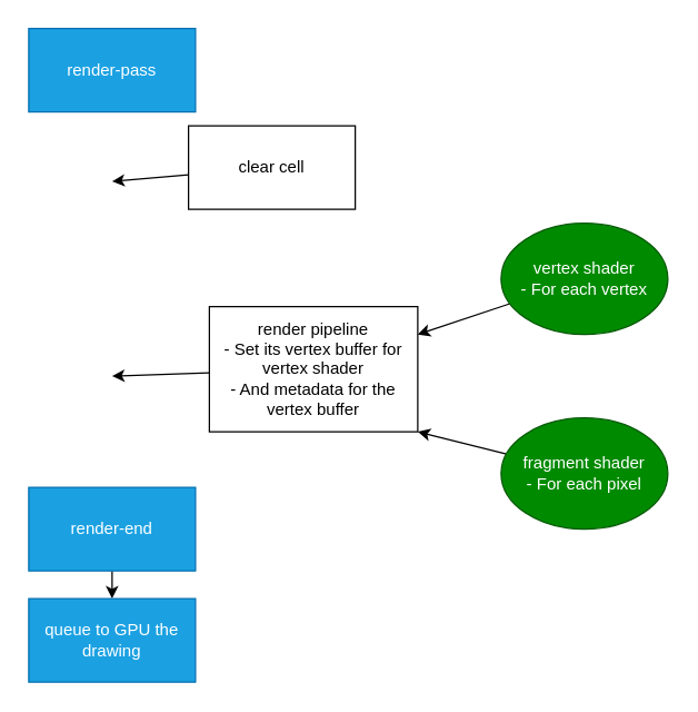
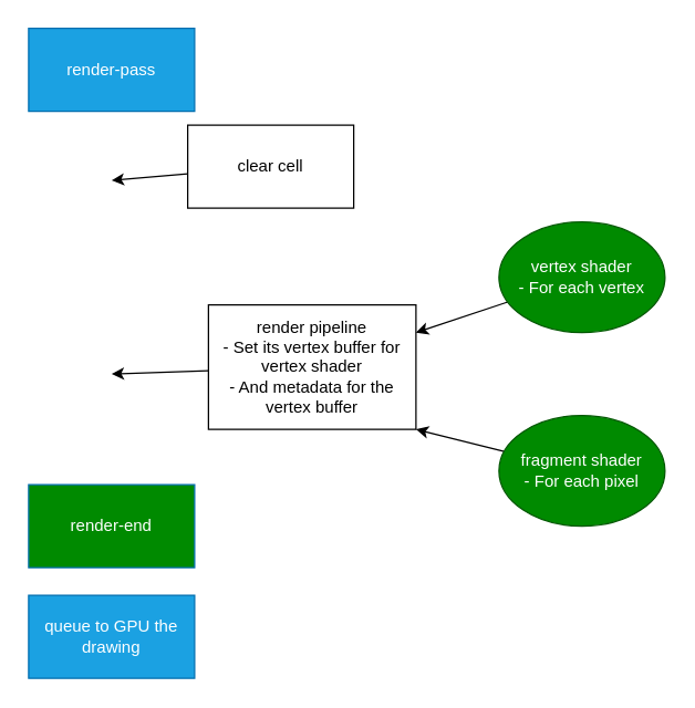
  <mxCell id="0" />
  <mxCell id="1" parent="0" />
  <mxCell id="2" value="render-pass" style="rounded=0;whiteSpace=wrap;html=1;fillColor=#1ba1e2;fontColor=#ffffff;strokeColor=#006EAF;" vertex="1" parent="1"><mxGeometry x="20" y="20" width="120" height="60" as="geometry" /></mxCell>
  <mxCell id="3" style="edgeStyle=none;html=1;" edge="1" parent="1" source="4"><mxGeometry relative="1" as="geometry"><mxPoint x="80" y="130" as="targetPoint" /></mxGeometry></mxCell>
  <mxCell id="4" value="clear cell" style="rounded=0;whiteSpace=wrap;html=1;" vertex="1" parent="1"><mxGeometry x="135" y="90" width="120" height="60" as="geometry" /></mxCell>
- <mxCell id="5" style="edgeStyle=none;html=1;" edge="1" parent="1" source="6" target="7"><mxGeometry relative="1" as="geometry" /></mxCell>
- <mxCell id="6" value="render-end" style="rounded=0;whiteSpace=wrap;html=1;fillColor=#1ba1e2;fontColor=#ffffff;strokeColor=#006EAF;" vertex="1" parent="1"><mxGeometry x="20" y="350" width="120" height="60" as="geometry" /></mxCell>
+ <mxCell id="6" value="render-end" style="rounded=0;whiteSpace=wrap;html=1;fillColor=#008a00;fontColor=#ffffff;strokeColor=#006EAF;" vertex="1" parent="1"><mxGeometry x="20" y="350" width="120" height="60" as="geometry" /></mxCell>
  <mxCell id="7" value="queue to GPU the drawing" style="rounded=0;whiteSpace=wrap;html=1;fillColor=#1ba1e2;fontColor=#ffffff;strokeColor=#006EAF;" vertex="1" parent="1"><mxGeometry x="20" y="430" width="120" height="60" as="geometry" /></mxCell>
  <mxCell id="8" style="edgeStyle=none;html=1;" edge="1" parent="1" source="9"><mxGeometry relative="1" as="geometry"><mxPoint x="80" y="270" as="targetPoint" /></mxGeometry></mxCell>
  <mxCell id="9" value="render pipeline&lt;br&gt;- Set its vertex buffer for vertex shader&lt;br&gt;- And metadata for the vertex buffer" style="rounded=0;whiteSpace=wrap;html=1;" vertex="1" parent="1"><mxGeometry x="150" y="220" width="150" height="90" as="geometry" /></mxCell>
  <mxCell id="10" style="edgeStyle=none;html=1;" edge="1" parent="1" source="11" target="9"><mxGeometry relative="1" as="geometry" /></mxCell>
  <mxCell id="11" value="vertex shader&lt;br&gt;- For each vertex" style="ellipse;whiteSpace=wrap;html=1;fillColor=#008a00;fontColor=#ffffff;strokeColor=#005700;" vertex="1" parent="1"><mxGeometry x="360" y="160" width="120" height="80" as="geometry" /></mxCell>
  <mxCell id="12" style="edgeStyle=none;html=1;entryX=1;entryY=1;entryDx=0;entryDy=0;" edge="1" parent="1" source="13" target="9"><mxGeometry relative="1" as="geometry" /></mxCell>
  <mxCell id="13" value="fragment shader&lt;br&gt;- For each pixel" style="ellipse;whiteSpace=wrap;html=1;fillColor=#008a00;fontColor=#ffffff;strokeColor=#005700;" vertex="1" parent="1"><mxGeometry x="360" y="300" width="120" height="80" as="geometry" /></mxCell>
